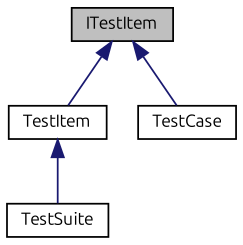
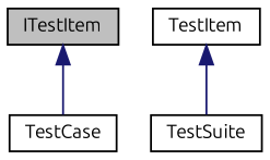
  digraph {
    fontname=Ubuntu
    node [color=black fillcolor=white fontname=Ubuntu fontsize=10 shape=record style=filled]
    edge [color=midnightblue dir=back fontname=Ubuntu fontsize=10 labelfontname=Helvetica labelfontsize=10 style=solid]
    n1 [fillcolor=grey75 fontcolor=black height=0.2 label=ITestItem width=0.4]
    n2 [height=0.2 label=TestItem width=0.4]
    n3 [height=0.2 label=TestCase width=0.4]
    n4 [height=0.2 label=TestSuite width=0.4]
-   n1 -> n2
    n1 -> n3
    n2 -> n4
  }
